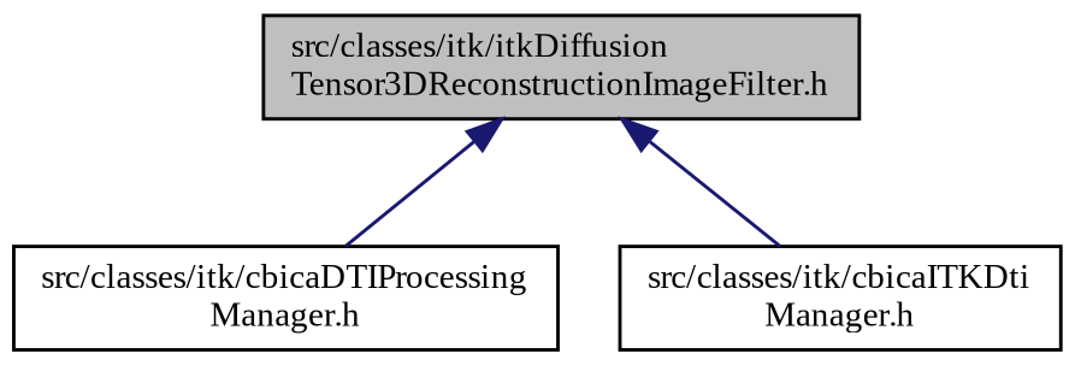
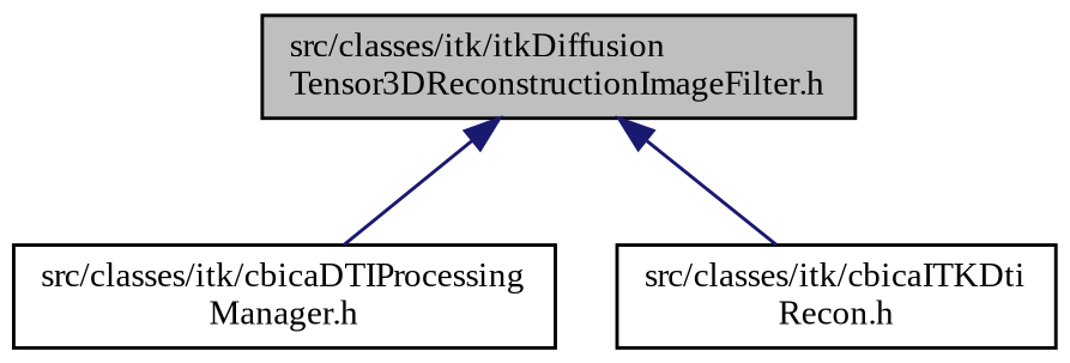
  digraph {
    fontname="Liberation Serif"
    node [color=black fillcolor=white fontname="Liberation Serif" fontsize=10 shape=record style=filled]
    edge [color=midnightblue dir=back fontname="Liberation Serif" fontsize=10 labelfontname=Helvetica labelfontsize=10 style=solid]
    n1 [fillcolor=grey75 fontcolor=black height=0.2 label="src/classes/itk/itkDiffusion\lTensor3DReconstructionImageFilter.h" width=0.4]
    n2 [height=0.2 label="src/classes/itk/cbicaDTIProcessing\lManager.h" width=0.4]
-   n3 [height=0.2 label="src/classes/itk/cbicaITKDti\lManager.h" width=0.4]
+   n3 [height=0.2 label="src/classes/itk/cbicaITKDti\lRecon.h" width=0.4]
    n1 -> n2
    n1 -> n3
  }
